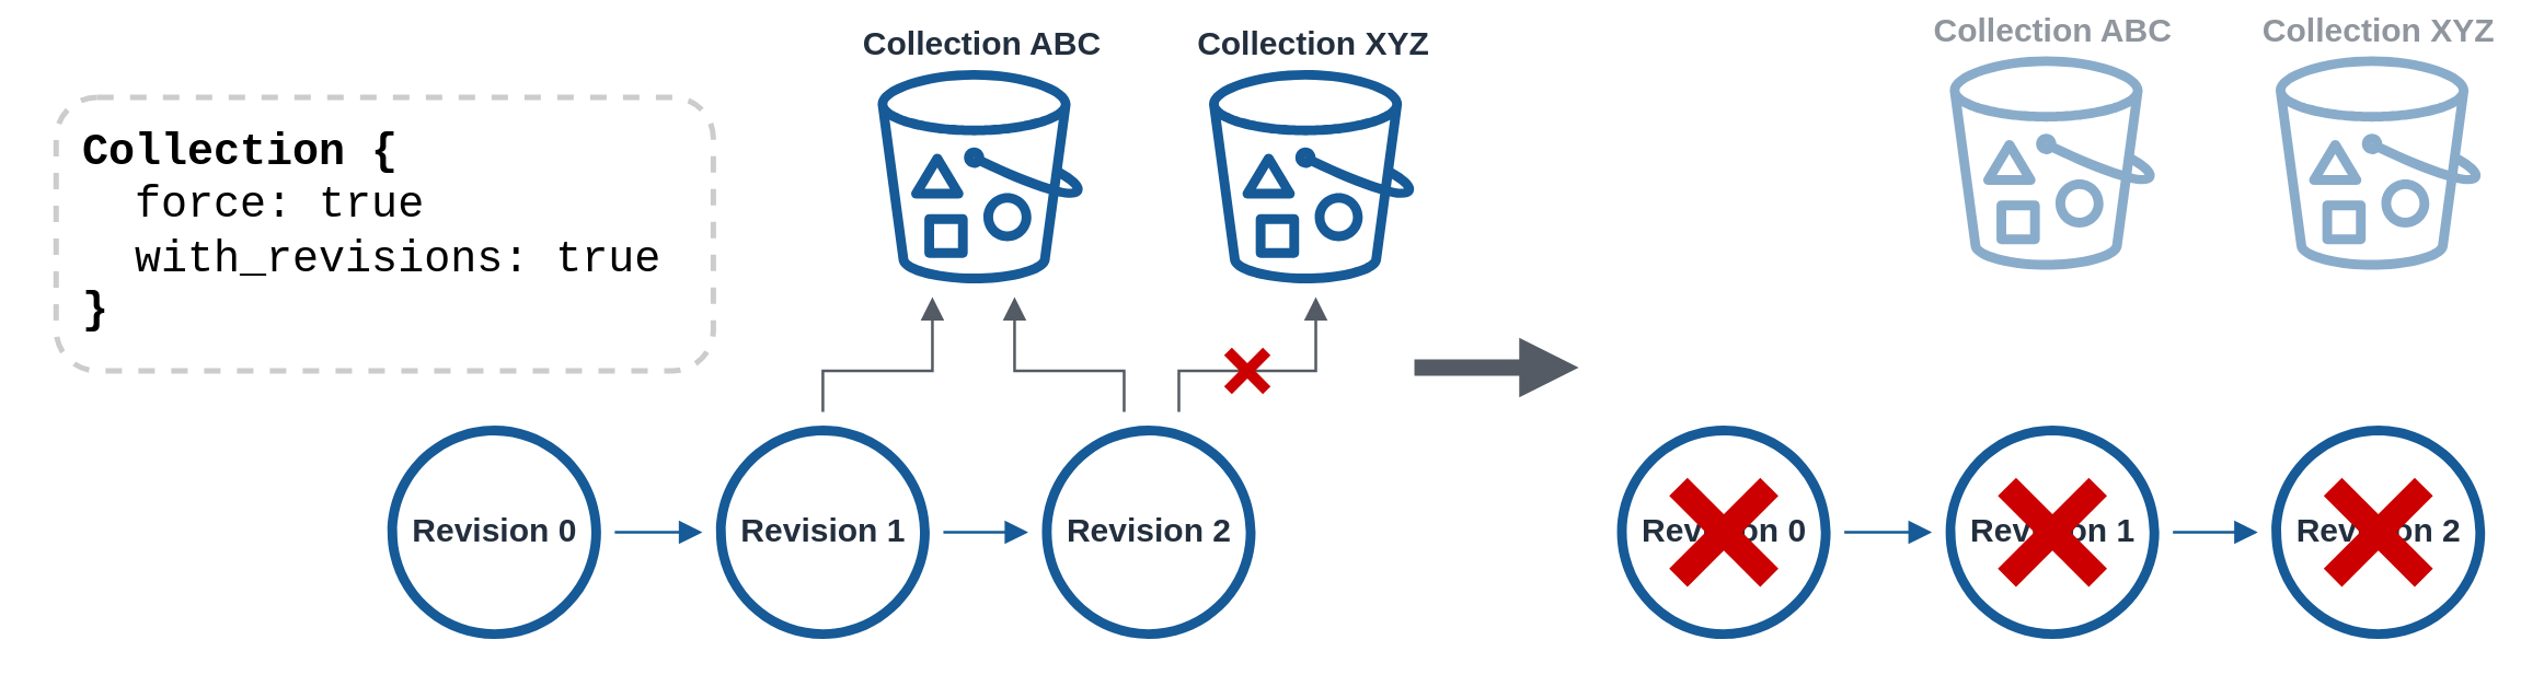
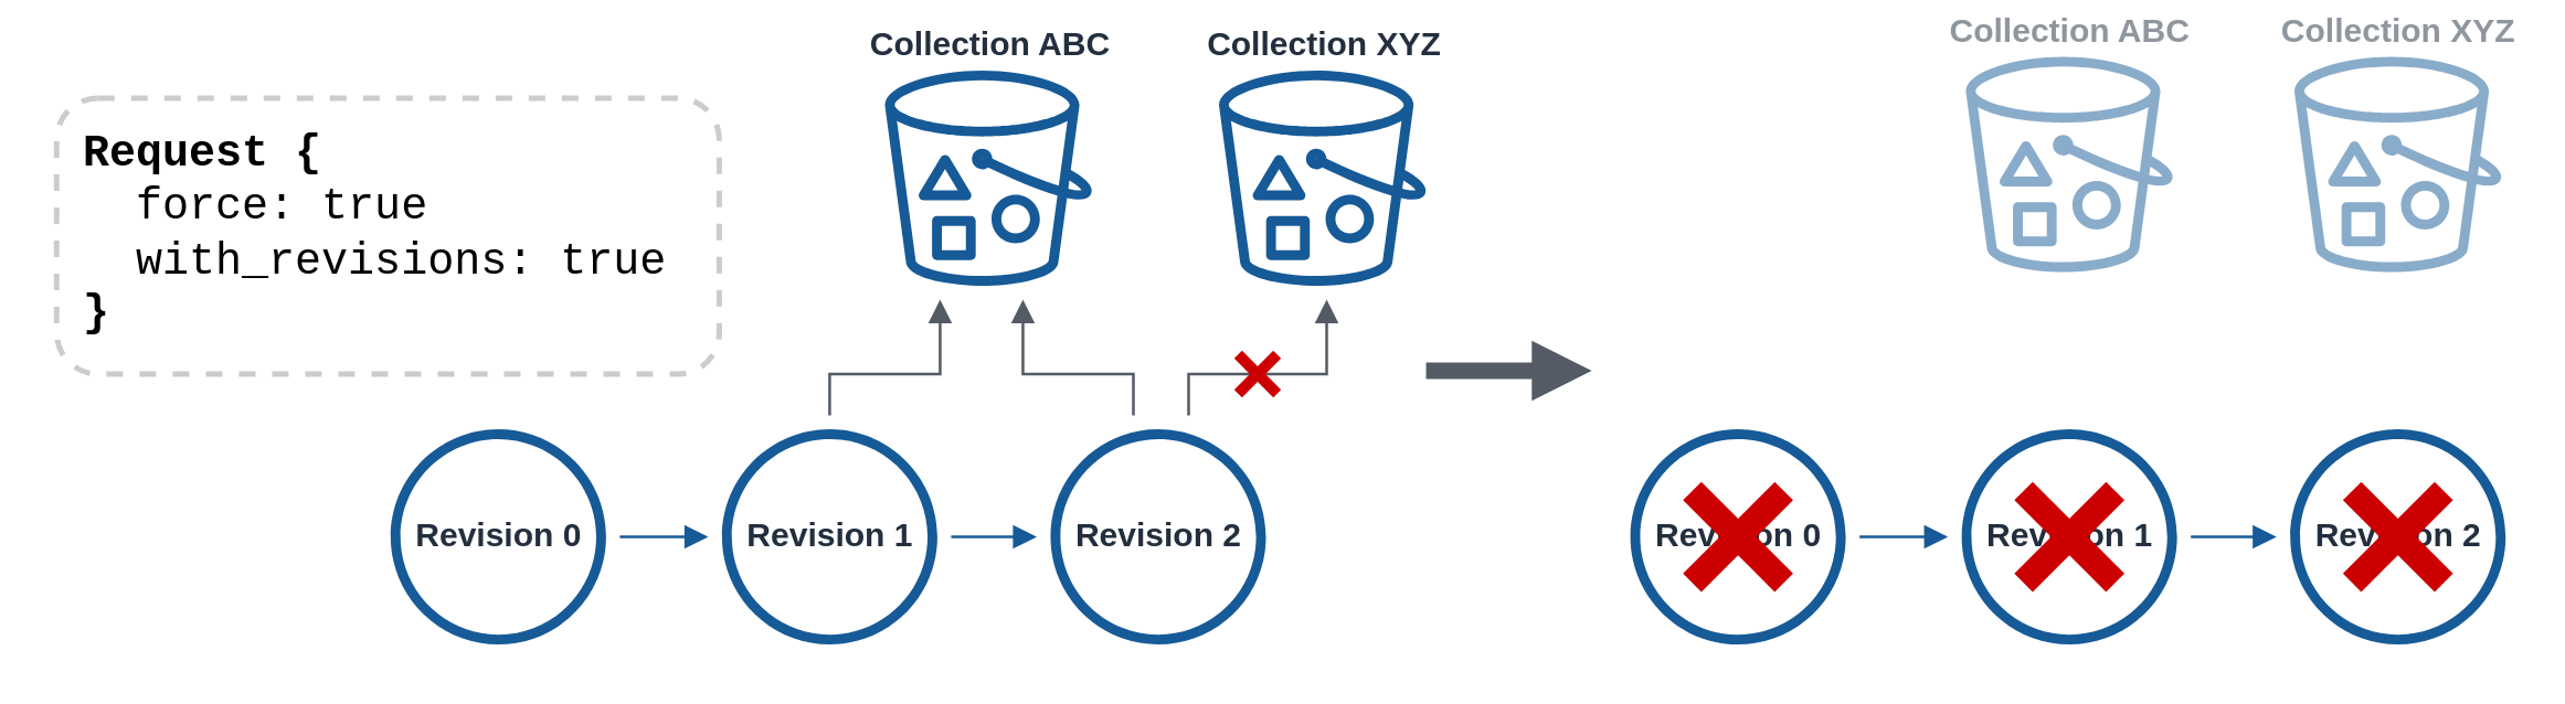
  <mxCell id="0" />
  <mxCell id="1" parent="0" />
  <mxCell id="2" value="" style="edgeStyle=orthogonalEdgeStyle;html=1;endArrow=block;elbow=vertical;startArrow=none;endFill=1;strokeColor=#545B64;rounded=0;targetPerimeterSpacing=5;sourcePerimeterSpacing=5;" parent="1" source="5" target="18" edge="1"><mxGeometry width="100" relative="1" as="geometry"><mxPoint x="420" y="160.001" as="sourcePoint" /><mxPoint x="338" y="118" as="targetPoint" /><Array as="points"><mxPoint x="430" y="135" /><mxPoint x="480" y="135" /></Array></mxGeometry></mxCell>
  <mxCell id="3" value="Revision 0" style="sketch=0;outlineConnect=0;fontColor=#232F3E;gradientColor=none;fillColor=#165a97;strokeColor=none;dashed=0;verticalLabelPosition=middle;verticalAlign=middle;align=center;html=1;fontSize=12;fontStyle=1;aspect=fixed;pointerEvents=1;shape=mxgraph.aws4.object;labelPosition=center;" parent="1" vertex="1"><mxGeometry x="141" y="155" width="78" height="78" as="geometry" /></mxCell>
  <mxCell id="4" value="Revision 1" style="sketch=0;outlineConnect=0;fontColor=#232F3E;gradientColor=none;fillColor=#165a97;strokeColor=none;dashed=0;verticalLabelPosition=middle;verticalAlign=middle;align=center;html=1;fontSize=12;fontStyle=1;aspect=fixed;pointerEvents=1;shape=mxgraph.aws4.object;labelPosition=center;" parent="1" vertex="1"><mxGeometry x="261" y="155" width="78" height="78" as="geometry" /></mxCell>
  <mxCell id="5" value="&lt;div&gt;Revision 2&lt;/div&gt;" style="sketch=0;outlineConnect=0;fontColor=#232F3E;gradientColor=none;fillColor=#165a97;strokeColor=none;dashed=0;verticalLabelPosition=middle;verticalAlign=middle;align=center;html=1;fontSize=12;fontStyle=1;aspect=fixed;pointerEvents=1;shape=mxgraph.aws4.object;labelPosition=center;" parent="1" vertex="1"><mxGeometry x="380" y="155" width="78" height="78" as="geometry" /></mxCell>
  <mxCell id="6" value="" style="edgeStyle=orthogonalEdgeStyle;html=1;endArrow=block;elbow=vertical;startArrow=none;endFill=1;strokeColor=#165A97;rounded=0;targetPerimeterSpacing=5;sourcePerimeterSpacing=5;" parent="1" source="4" target="5" edge="1"><mxGeometry width="100" relative="1" as="geometry"><mxPoint x="298" y="193.9" as="sourcePoint" /><mxPoint x="398" y="193.9" as="targetPoint" /></mxGeometry></mxCell>
  <mxCell id="7" value="" style="edgeStyle=orthogonalEdgeStyle;html=1;endArrow=block;elbow=vertical;startArrow=none;endFill=1;strokeColor=#165A97;rounded=0;targetPerimeterSpacing=5;sourcePerimeterSpacing=5;" parent="1" source="3" target="4" edge="1"><mxGeometry width="100" relative="1" as="geometry"><mxPoint x="148" y="193.9" as="sourcePoint" /><mxPoint x="220" y="193.9" as="targetPoint" /></mxGeometry></mxCell>
  <mxCell id="8" value="Collection ABC" style="sketch=0;outlineConnect=0;fontColor=#232F3E;gradientColor=none;fillColor=#165A97;strokeColor=none;dashed=0;verticalLabelPosition=top;verticalAlign=bottom;align=center;html=1;fontSize=12;fontStyle=1;aspect=fixed;pointerEvents=1;shape=mxgraph.aws4.bucket_with_objects;labelPosition=center;" parent="1" vertex="1"><mxGeometry x="320" y="25" width="75" height="78" as="geometry" /></mxCell>
  <mxCell id="9" value="" style="edgeStyle=orthogonalEdgeStyle;html=1;endArrow=block;elbow=vertical;startArrow=none;endFill=1;strokeColor=#545B64;rounded=0;targetPerimeterSpacing=5;sourcePerimeterSpacing=5;" parent="1" source="5" target="8" edge="1"><mxGeometry width="100" relative="1" as="geometry"><mxPoint x="420" y="150.001" as="sourcePoint" /><mxPoint x="420" y="108" as="targetPoint" /><Array as="points"><mxPoint x="410" y="135" /><mxPoint x="370" y="135" /></Array></mxGeometry></mxCell>
  <mxCell id="10" value="" style="shape=cross;whiteSpace=wrap;html=1;fillColor=#CC0000;rotation=45;sketch=0;shadow=0;strokeColor=none;" parent="1" vertex="1"><mxGeometry x="445" y="125" width="20" height="20" as="geometry" /></mxCell>
  <mxCell id="11" value="" style="edgeStyle=orthogonalEdgeStyle;html=1;endArrow=block;elbow=vertical;startArrow=none;endFill=1;strokeColor=#545B64;rounded=0;strokeWidth=6;sourcePerimeterSpacing=5;targetPerimeterSpacing=5;" parent="1" edge="1"><mxGeometry width="100" relative="1" as="geometry"><mxPoint x="516" y="133.8" as="sourcePoint" /><mxPoint x="576" y="133.8" as="targetPoint" /></mxGeometry></mxCell>
  <mxCell id="12" value="Revision 0" style="sketch=0;outlineConnect=0;fontColor=#232F3E;gradientColor=none;fillColor=#165a97;strokeColor=none;dashed=0;verticalLabelPosition=middle;verticalAlign=middle;align=center;html=1;fontSize=12;fontStyle=1;aspect=fixed;pointerEvents=1;shape=mxgraph.aws4.object;labelPosition=center;" parent="1" vertex="1"><mxGeometry x="590" y="155" width="78" height="78" as="geometry" /></mxCell>
  <mxCell id="13" value="Revision 1" style="sketch=0;outlineConnect=0;fontColor=#232F3E;gradientColor=none;fillColor=#165a97;strokeColor=none;dashed=0;verticalLabelPosition=middle;verticalAlign=middle;align=center;html=1;fontSize=12;fontStyle=1;aspect=fixed;pointerEvents=1;shape=mxgraph.aws4.object;labelPosition=center;" parent="1" vertex="1"><mxGeometry x="710" y="155" width="78" height="78" as="geometry" /></mxCell>
  <mxCell id="14" value="&lt;div&gt;Revision 2&lt;/div&gt;" style="sketch=0;outlineConnect=0;fontColor=#232F3E;gradientColor=none;fillColor=#165a97;strokeColor=none;dashed=0;verticalLabelPosition=middle;verticalAlign=middle;align=center;html=1;fontSize=12;fontStyle=1;aspect=fixed;pointerEvents=1;shape=mxgraph.aws4.object;labelPosition=center;" parent="1" vertex="1"><mxGeometry x="829" y="155" width="78" height="78" as="geometry" /></mxCell>
  <mxCell id="15" value="" style="edgeStyle=orthogonalEdgeStyle;html=1;endArrow=block;elbow=vertical;startArrow=none;endFill=1;strokeColor=#165A97;rounded=0;targetPerimeterSpacing=5;sourcePerimeterSpacing=5;" parent="1" source="13" target="14" edge="1"><mxGeometry width="100" relative="1" as="geometry"><mxPoint x="747" y="193.9" as="sourcePoint" /><mxPoint x="847" y="193.9" as="targetPoint" /></mxGeometry></mxCell>
  <mxCell id="16" value="" style="edgeStyle=orthogonalEdgeStyle;html=1;endArrow=block;elbow=vertical;startArrow=none;endFill=1;strokeColor=#165A97;rounded=0;targetPerimeterSpacing=5;sourcePerimeterSpacing=5;" parent="1" source="12" target="13" edge="1"><mxGeometry width="100" relative="1" as="geometry"><mxPoint x="597" y="193.9" as="sourcePoint" /><mxPoint x="669" y="193.9" as="targetPoint" /></mxGeometry></mxCell>
  <mxCell id="17" value="Collection ABC" style="sketch=0;outlineConnect=0;fontColor=#232F3E;gradientColor=none;fillColor=#165A97;strokeColor=none;dashed=0;verticalLabelPosition=top;verticalAlign=bottom;align=center;html=1;fontSize=12;fontStyle=1;aspect=fixed;pointerEvents=1;shape=mxgraph.aws4.bucket_with_objects;labelPosition=center;opacity=50;textOpacity=50;" parent="1" vertex="1"><mxGeometry x="711.5" y="20" width="75" height="78" as="geometry" /></mxCell>
  <mxCell id="18" value="Collection XYZ" style="sketch=0;outlineConnect=0;fontColor=#232F3E;gradientColor=none;fillColor=#165A97;strokeColor=none;dashed=0;verticalLabelPosition=top;verticalAlign=bottom;align=center;html=1;fontSize=12;fontStyle=1;aspect=fixed;pointerEvents=1;shape=mxgraph.aws4.bucket_with_objects;labelPosition=center;" parent="1" vertex="1"><mxGeometry x="441" y="25" width="75" height="78" as="geometry" /></mxCell>
  <mxCell id="19" value="Collection XYZ" style="sketch=0;outlineConnect=0;fontColor=#232F3E;gradientColor=none;fillColor=#165A97;strokeColor=none;dashed=0;verticalLabelPosition=top;verticalAlign=bottom;align=center;html=1;fontSize=12;fontStyle=1;aspect=fixed;pointerEvents=1;shape=mxgraph.aws4.bucket_with_objects;labelPosition=center;textOpacity=50;opacity=50;" parent="1" vertex="1"><mxGeometry x="830.5" y="20" width="75" height="78" as="geometry" /></mxCell>
  <mxCell id="20" value="" style="edgeStyle=orthogonalEdgeStyle;rounded=0;orthogonalLoop=1;jettySize=auto;html=1;strokeWidth=1;sourcePerimeterSpacing=5;targetPerimeterSpacing=5;endArrow=block;strokeColor=#545B64;startArrow=none;endFill=1;" parent="1" source="4" target="8" edge="1"><mxGeometry relative="1" as="geometry"><mxPoint x="299.8" y="145.001" as="sourcePoint" /><mxPoint x="299.8" y="103" as="targetPoint" /><Array as="points"><mxPoint x="300" y="135" /><mxPoint x="340" y="135" /></Array></mxGeometry></mxCell>
  <mxCell id="21" value="" style="shape=cross;whiteSpace=wrap;html=1;fillColor=#CC0000;rotation=45;sketch=0;shadow=0;strokeColor=none;" parent="1" vertex="1"><mxGeometry x="844.5" y="170.5" width="47" height="47" as="geometry" /></mxCell>
  <mxCell id="22" value="" style="shape=cross;whiteSpace=wrap;html=1;fillColor=#CC0000;rotation=45;sketch=0;shadow=0;strokeColor=none;" parent="1" vertex="1"><mxGeometry x="725.5" y="170.5" width="47" height="47" as="geometry" /></mxCell>
  <mxCell id="23" value="" style="shape=cross;whiteSpace=wrap;html=1;fillColor=#CC0000;rotation=45;sketch=0;shadow=0;strokeColor=none;" parent="1" vertex="1"><mxGeometry x="605.5" y="170.5" width="47" height="47" as="geometry" /></mxCell>
- <mxCell id="24" value="&lt;div style=&quot;font-size: 16px;&quot; align=&quot;left&quot;&gt;&lt;div style=&quot;font-size: 16px;&quot;&gt;&lt;b style=&quot;font-size: 16px;&quot;&gt;&lt;font data-font-src=&quot;https://fonts.googleapis.com/css?family=+Roboto+Mono&quot; style=&quot;font-size: 16px;&quot;&gt;Collection {&lt;/font&gt;&lt;/b&gt;&lt;/div&gt;&lt;/div&gt;&lt;div style=&quot;font-size: 16px;&quot; align=&quot;left&quot;&gt;&lt;div style=&quot;font-size: 16px;&quot;&gt;&lt;b style=&quot;font-size: 16px;&quot;&gt;&lt;font data-font-src=&quot;https://fonts.googleapis.com/css?family=+Roboto+Mono&quot; style=&quot;font-size: 16px;&quot;&gt;&amp;nbsp; &lt;/font&gt;&lt;/b&gt;&lt;font data-font-src=&quot;https://fonts.googleapis.com/css?family=+Roboto+Mono&quot; style=&quot;font-size: 16px;&quot;&gt;force: true&lt;/font&gt;&lt;/div&gt;&lt;div style=&quot;font-size: 16px;&quot;&gt;&lt;font data-font-src=&quot;https://fonts.googleapis.com/css?family=+Roboto+Mono&quot; style=&quot;font-size: 16px;&quot;&gt;&amp;nbsp; with_revisions: true&lt;br style=&quot;font-size: 16px;&quot;&gt;&lt;/font&gt;&lt;/div&gt;&lt;div style=&quot;font-size: 16px;&quot;&gt;&lt;b style=&quot;font-size: 16px;&quot;&gt;&lt;font data-font-src=&quot;https://fonts.googleapis.com/css?family=+Roboto+Mono&quot; style=&quot;font-size: 16px;&quot;&gt;}&lt;/font&gt;&lt;/b&gt;&lt;/div&gt;&lt;/div&gt;" style="text;html=1;strokeColor=#CCCCCC;fillColor=none;align=left;verticalAlign=middle;whiteSpace=wrap;rounded=1;fontFamily=Liberation Mono;fontSource=https%3A%2F%2Ffonts.googleapis.com%2Fcss%3Ffamily%3D%2BRoboto%2BMono;dashed=1;spacing=10;fontSize=16;strokeWidth=2;" vertex="1" parent="1"><mxGeometry x="20" y="35" width="240" height="100" as="geometry" /></mxCell>
+ <mxCell id="24" value="&lt;div style=&quot;font-size: 16px;&quot; align=&quot;left&quot;&gt;&lt;div style=&quot;font-size: 16px;&quot;&gt;&lt;b style=&quot;font-size: 16px;&quot;&gt;&lt;font data-font-src=&quot;https://fonts.googleapis.com/css?family=+Roboto+Mono&quot; style=&quot;font-size: 16px;&quot;&gt;Request {&lt;/font&gt;&lt;/b&gt;&lt;/div&gt;&lt;/div&gt;&lt;div style=&quot;font-size: 16px;&quot; align=&quot;left&quot;&gt;&lt;div style=&quot;font-size: 16px;&quot;&gt;&lt;b style=&quot;font-size: 16px;&quot;&gt;&lt;font data-font-src=&quot;https://fonts.googleapis.com/css?family=+Roboto+Mono&quot; style=&quot;font-size: 16px;&quot;&gt;&amp;nbsp; &lt;/font&gt;&lt;/b&gt;&lt;font data-font-src=&quot;https://fonts.googleapis.com/css?family=+Roboto+Mono&quot; style=&quot;font-size: 16px;&quot;&gt;force: true&lt;/font&gt;&lt;/div&gt;&lt;div style=&quot;font-size: 16px;&quot;&gt;&lt;font data-font-src=&quot;https://fonts.googleapis.com/css?family=+Roboto+Mono&quot; style=&quot;font-size: 16px;&quot;&gt;&amp;nbsp; with_revisions: true&lt;br style=&quot;font-size: 16px;&quot;&gt;&lt;/font&gt;&lt;/div&gt;&lt;div style=&quot;font-size: 16px;&quot;&gt;&lt;b style=&quot;font-size: 16px;&quot;&gt;&lt;font data-font-src=&quot;https://fonts.googleapis.com/css?family=+Roboto+Mono&quot; style=&quot;font-size: 16px;&quot;&gt;}&lt;/font&gt;&lt;/b&gt;&lt;/div&gt;&lt;/div&gt;" style="text;html=1;strokeColor=#CCCCCC;fillColor=none;align=left;verticalAlign=middle;whiteSpace=wrap;rounded=1;fontFamily=Liberation Mono;fontSource=https%3A%2F%2Ffonts.googleapis.com%2Fcss%3Ffamily%3D%2BRoboto%2BMono;dashed=1;spacing=10;fontSize=16;strokeWidth=2;" vertex="1" parent="1"><mxGeometry x="20" y="35" width="240" height="100" as="geometry" /></mxCell>
